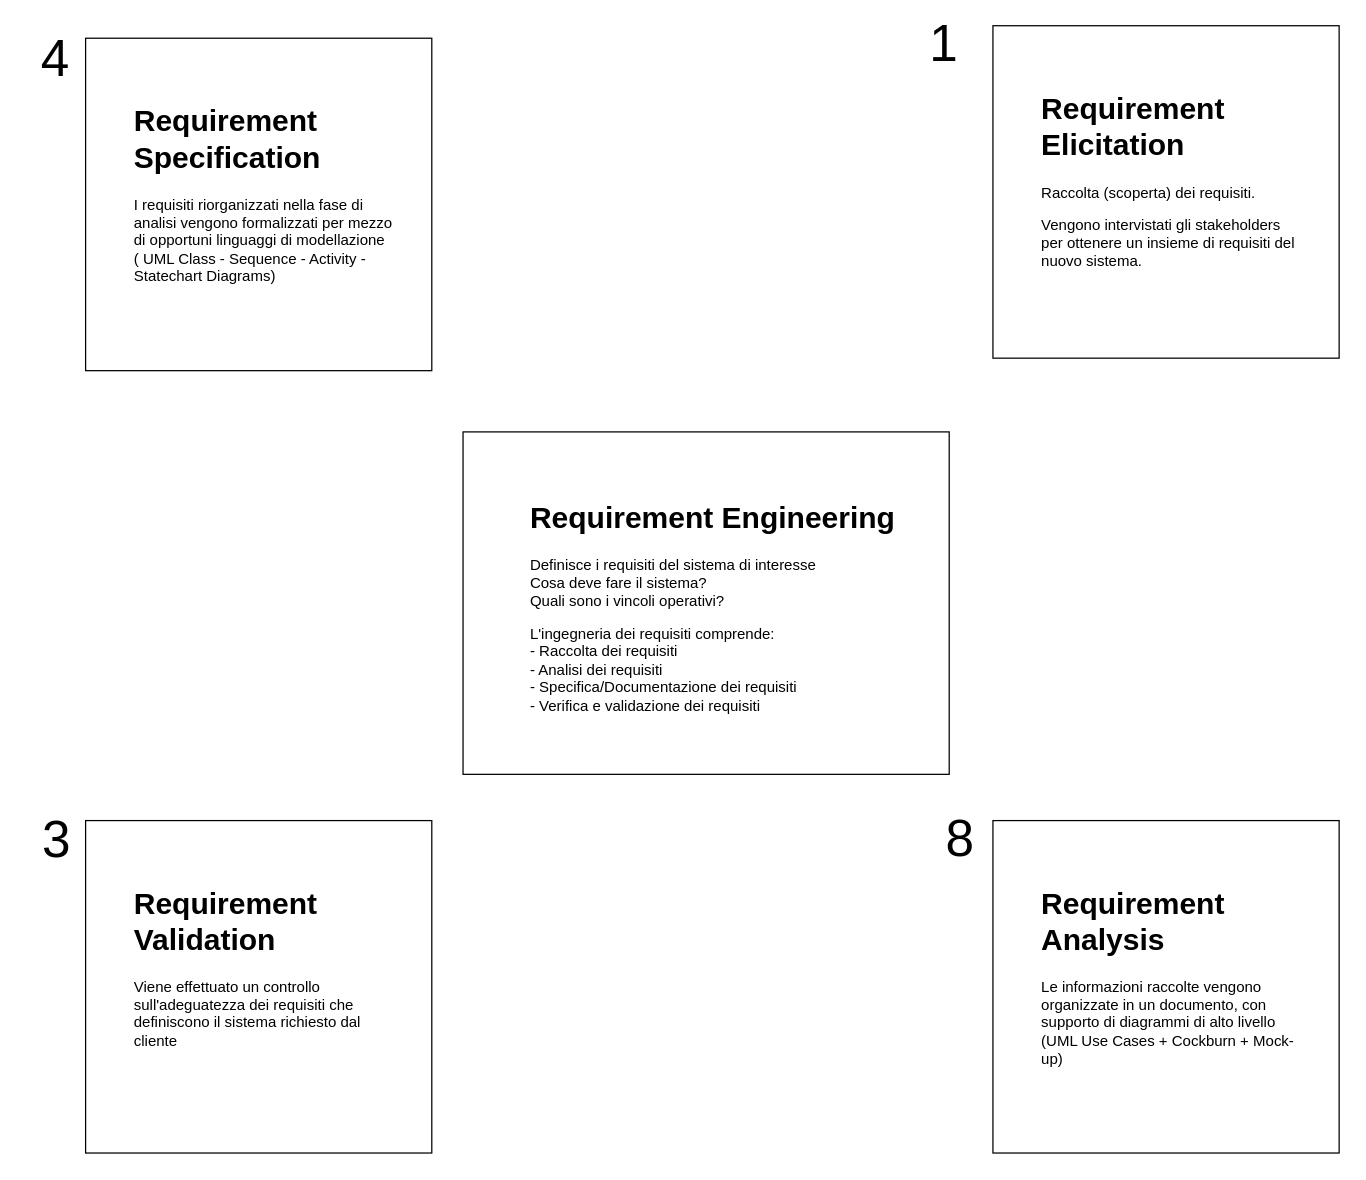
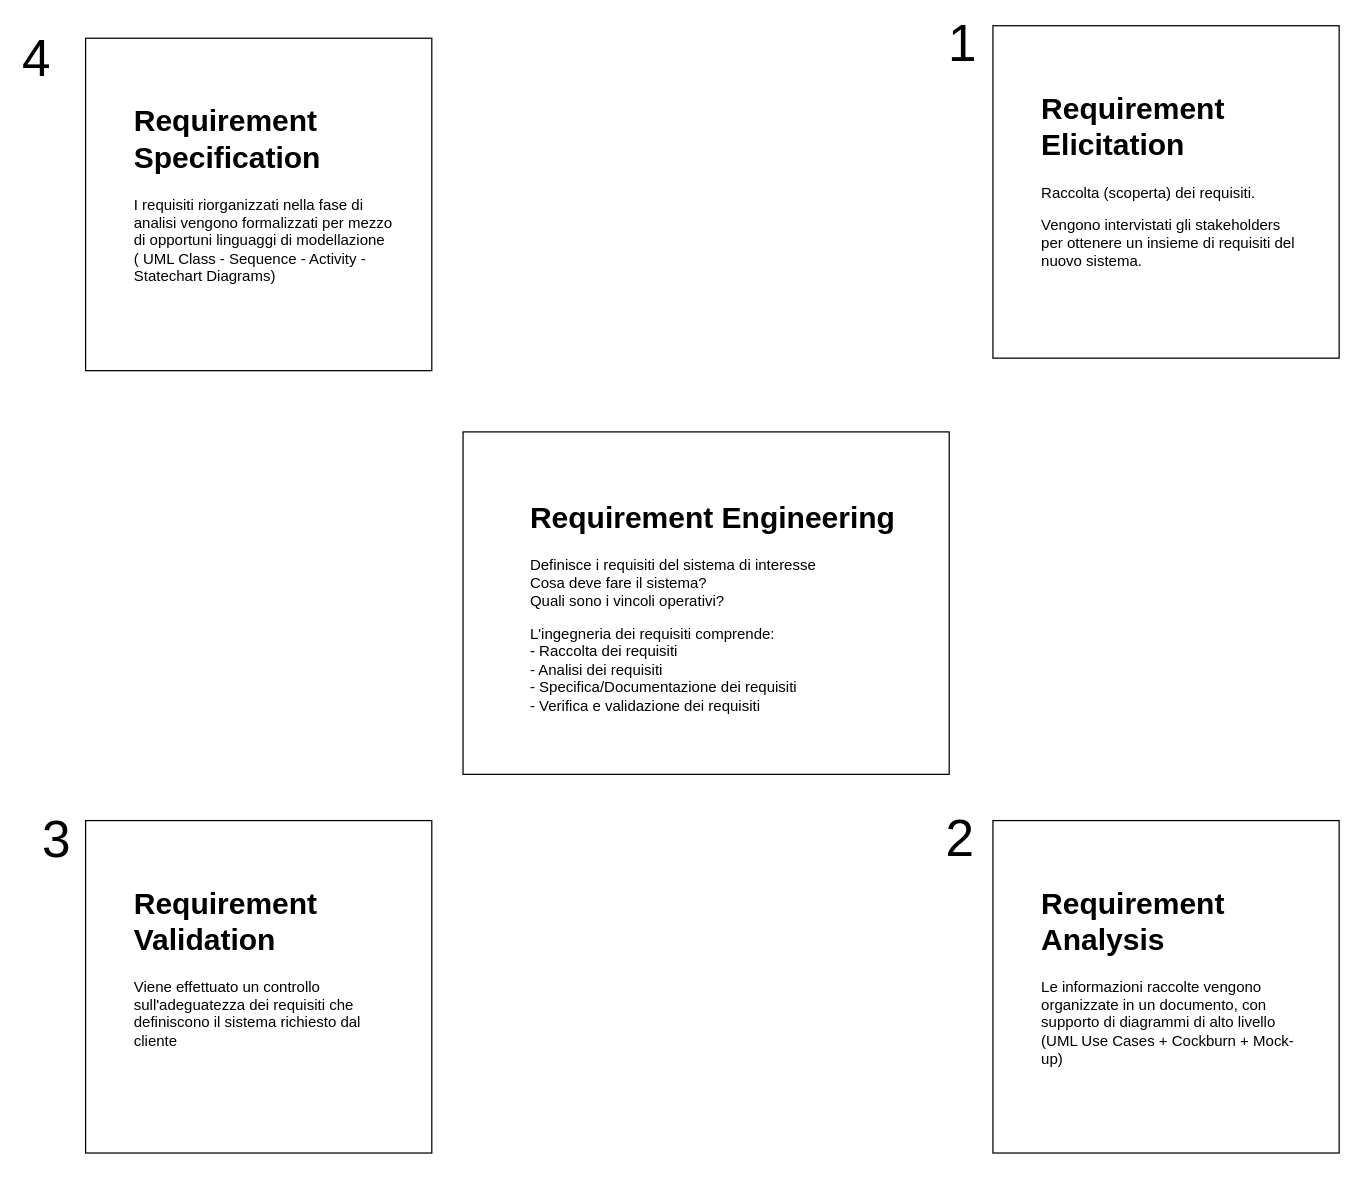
  <mxCell id="0" />
  <mxCell id="1" parent="0" />
  <mxCell id="2" value="" style="group" vertex="1" connectable="0" parent="1"><mxGeometry x="370" y="345" width="389" height="274" as="geometry" /></mxCell>
  <mxCell id="3" value="" style="rounded=0;whiteSpace=wrap;html=1;movable=1;resizable=1;rotatable=1;deletable=1;editable=1;locked=0;connectable=1;container=0;" vertex="1" parent="2"><mxGeometry width="389" height="274" as="geometry" /></mxCell>
  <mxCell id="4" value="&lt;h1 style=&quot;margin-top: 0px;&quot;&gt;Requirement Engineering&lt;br&gt;&lt;/h1&gt;&lt;p&gt;Definisce i requisiti del sistema di interesse&lt;br&gt;Cosa deve fare il sistema?&lt;br&gt;Quali sono i vincoli operativi?&lt;/p&gt;&lt;p&gt;L'ingegneria dei requisiti comprende:&lt;br&gt;- Raccolta dei requisiti&lt;br&gt;- Analisi dei requisiti&lt;br&gt;- Specifica/Documentazione dei requisiti&lt;br&gt;- Verifica e validazione dei requisiti&lt;br&gt;&lt;/p&gt;" style="text;html=1;whiteSpace=wrap;overflow=hidden;rounded=0;movable=1;resizable=1;rotatable=1;deletable=1;editable=1;locked=0;connectable=1;container=0;" vertex="1" parent="2"><mxGeometry x="51.55" y="47.825" width="294.622" height="188.685" as="geometry" /></mxCell>
  <mxCell id="5" value="" style="group" vertex="1" connectable="0" parent="1"><mxGeometry x="794" y="20" width="277" height="266" as="geometry" /></mxCell>
  <mxCell id="6" value="" style="rounded=0;whiteSpace=wrap;html=1;movable=1;resizable=1;rotatable=1;deletable=1;editable=1;locked=0;connectable=1;container=0;" vertex="1" parent="5"><mxGeometry width="277" height="266" as="geometry" /></mxCell>
  <mxCell id="7" value="&lt;h1 style=&quot;margin-top: 0px;&quot;&gt;Requirement Elicitation&lt;br&gt;&lt;/h1&gt;&lt;p&gt;Raccolta (scoperta) dei requisiti.&lt;/p&gt;&lt;p&gt;Vengono intervistati gli stakeholders per ottenere un insieme di requisiti del nuovo sistema.&lt;br&gt;&lt;/p&gt;" style="text;html=1;whiteSpace=wrap;overflow=hidden;rounded=0;movable=1;resizable=1;rotatable=1;deletable=1;editable=1;locked=0;connectable=1;container=0;" vertex="1" parent="5"><mxGeometry x="36.708" y="46.428" width="209.795" height="183.176" as="geometry" /></mxCell>
  <mxCell id="8" value="" style="group" vertex="1" connectable="0" parent="1"><mxGeometry x="794" y="656" width="277" height="266" as="geometry" /></mxCell>
  <mxCell id="9" value="" style="rounded=0;whiteSpace=wrap;html=1;movable=1;resizable=1;rotatable=1;deletable=1;editable=1;locked=0;connectable=1;container=0;" vertex="1" parent="8"><mxGeometry width="277" height="266" as="geometry" /></mxCell>
  <mxCell id="10" value="&lt;h1 style=&quot;margin-top: 0px;&quot;&gt;Requirement Analysis&lt;br&gt;&lt;/h1&gt;Le informazioni raccolte vengono organizzate in un documento, con supporto di diagrammi di alto livello (UML Use Cases + Cockburn + Mock-up)" style="text;html=1;whiteSpace=wrap;overflow=hidden;rounded=0;movable=1;resizable=1;rotatable=1;deletable=1;editable=1;locked=0;connectable=1;container=0;" vertex="1" parent="8"><mxGeometry x="36.708" y="46.428" width="209.795" height="183.176" as="geometry" /></mxCell>
  <mxCell id="11" value="" style="group" vertex="1" connectable="0" parent="1"><mxGeometry x="68" y="30" width="277" height="266" as="geometry" /></mxCell>
  <mxCell id="12" value="" style="rounded=0;whiteSpace=wrap;html=1;movable=1;resizable=1;rotatable=1;deletable=1;editable=1;locked=0;connectable=1;container=0;" vertex="1" parent="11"><mxGeometry width="277" height="266" as="geometry" /></mxCell>
  <mxCell id="13" value="&lt;h1 style=&quot;margin-top: 0px;&quot;&gt;Requirement Specification&lt;br&gt;&lt;/h1&gt;&lt;p&gt;I requisiti riorganizzati nella fase di analisi vengono formalizzati per mezzo di opportuni linguaggi di modellazione ( UML Class - Sequence - Activity - Statechart Diagrams)&lt;br&gt;&lt;/p&gt;" style="text;html=1;whiteSpace=wrap;overflow=hidden;rounded=0;movable=1;resizable=1;rotatable=1;deletable=1;editable=1;locked=0;connectable=1;container=0;" vertex="1" parent="11"><mxGeometry x="36.708" y="46.428" width="209.795" height="183.176" as="geometry" /></mxCell>
  <mxCell id="14" value="" style="group" vertex="1" connectable="0" parent="1"><mxGeometry x="68" y="656" width="277" height="266" as="geometry" /></mxCell>
  <mxCell id="15" value="" style="rounded=0;whiteSpace=wrap;html=1;movable=1;resizable=1;rotatable=1;deletable=1;editable=1;locked=0;connectable=1;container=0;" vertex="1" parent="14"><mxGeometry width="277" height="266" as="geometry" /></mxCell>
  <mxCell id="16" value="&lt;h1 style=&quot;margin-top: 0px;&quot;&gt;Requirement Validation&lt;/h1&gt;&lt;div&gt;Viene effettuato un controllo sull'adeguatezza dei requisiti che definiscono il sistema richiesto dal cliente&lt;br&gt;&lt;/div&gt;" style="text;html=1;whiteSpace=wrap;overflow=hidden;rounded=0;movable=1;resizable=1;rotatable=1;deletable=1;editable=1;locked=0;connectable=1;container=0;" vertex="1" parent="14"><mxGeometry x="36.708" y="46.428" width="209.795" height="183.176" as="geometry" /></mxCell>
- <mxCell id="17" value="1" style="text;html=1;align=center;verticalAlign=middle;whiteSpace=wrap;rounded=0;fontSize=41;" vertex="1" parent="1"><mxGeometry x="731" y="20" width="48" height="30" as="geometry" /></mxCell>
- <mxCell id="18" value="8" style="text;html=1;align=center;verticalAlign=middle;whiteSpace=wrap;rounded=0;fontSize=41;" vertex="1" parent="1"><mxGeometry x="744" y="656" width="48" height="30" as="geometry" /></mxCell>
+ <mxCell id="17" value="1" style="text;html=1;align=center;verticalAlign=middle;whiteSpace=wrap;rounded=0;fontSize=41;" vertex="1" parent="1"><mxGeometry x="746" y="20" width="48" height="30" as="geometry" /></mxCell>
+ <mxCell id="18" value="2" style="text;html=1;align=center;verticalAlign=middle;whiteSpace=wrap;rounded=0;fontSize=41;" vertex="1" parent="1"><mxGeometry x="744" y="656" width="48" height="30" as="geometry" /></mxCell>
  <mxCell id="19" value="3" style="text;html=1;align=center;verticalAlign=middle;whiteSpace=wrap;rounded=0;fontSize=41;" vertex="1" parent="1"><mxGeometry x="21" y="657" width="48" height="30" as="geometry" /></mxCell>
- <mxCell id="20" value="4" style="text;html=1;align=center;verticalAlign=middle;whiteSpace=wrap;rounded=0;fontSize=41;" vertex="1" parent="1"><mxGeometry x="20" y="32" width="48" height="30" as="geometry" /></mxCell>
+ <mxCell id="20" value="4" style="text;html=1;align=center;verticalAlign=middle;whiteSpace=wrap;rounded=0;fontSize=41;" vertex="1" parent="1"><mxGeometry x="5" y="32" width="48" height="30" as="geometry" /></mxCell>
